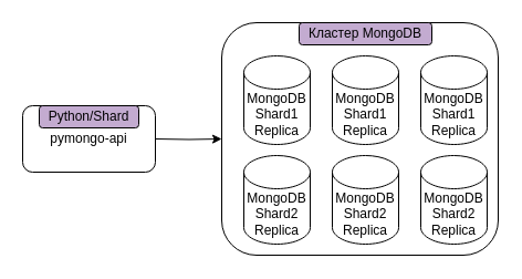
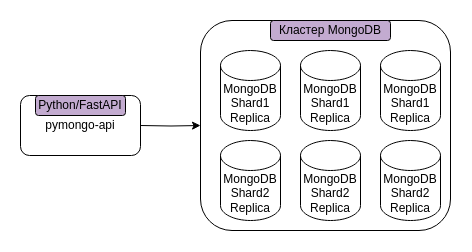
  <mxCell id="0" />
  <mxCell id="1" parent="0" />
  <mxCell id="2" style="edgeStyle=orthogonalEdgeStyle;rounded=0;orthogonalLoop=1;jettySize=auto;html=1;entryX=0;entryY=0.5;entryDx=0;entryDy=0;" parent="1" target="3" edge="1"><mxGeometry relative="1" as="geometry"><mxPoint x="140" y="125" as="sourcePoint" /></mxGeometry></mxCell>
  <mxCell id="3" value="" style="rounded=1;whiteSpace=wrap;html=1;container=0;" parent="1" vertex="1"><mxGeometry x="200" y="20" width="250" height="210" as="geometry" /></mxCell>
  <mxCell id="4" value="Кластер MongoDB" style="rounded=1;whiteSpace=wrap;html=1;fillColor=#C3ABD0;" parent="1" vertex="1"><mxGeometry x="270" y="20" width="120" height="20" as="geometry" /></mxCell>
  <mxCell id="5" value="MongoDB&lt;div&gt;Shard2 Replica&lt;/div&gt;" style="shape=cylinder3;whiteSpace=wrap;html=1;boundedLbl=1;backgroundOutline=1;size=15;container=0;" parent="1" vertex="1"><mxGeometry x="300" y="140" width="60" height="80" as="geometry" /></mxCell>
  <mxCell id="6" value="MongoDB&lt;div&gt;Shard1&lt;/div&gt;&lt;div&gt;&lt;span style=&quot;background-color: transparent; color: light-dark(rgb(0, 0, 0), rgb(255, 255, 255));&quot;&gt;Replica&lt;/span&gt;&lt;/div&gt;" style="shape=cylinder3;whiteSpace=wrap;html=1;boundedLbl=1;backgroundOutline=1;size=15;container=0;" parent="1" vertex="1"><mxGeometry x="300" y="50" width="60" height="80" as="geometry" /></mxCell>
  <mxCell id="7" value="pymongo-api" style="rounded=1;whiteSpace=wrap;html=1;" parent="1" vertex="1"><mxGeometry x="20" y="95" width="120" height="60" as="geometry" /></mxCell>
- <mxCell id="8" value="Python/Shard" style="rounded=1;whiteSpace=wrap;html=1;fillColor=#C3ABD0;" parent="1" vertex="1"><mxGeometry x="35" y="95" width="90" height="20" as="geometry" /></mxCell>
+ <mxCell id="8" value="Python/FastAPI" style="rounded=1;whiteSpace=wrap;html=1;fillColor=#C3ABD0;" parent="1" vertex="1"><mxGeometry x="35" y="95" width="90" height="20" as="geometry" /></mxCell>
  <mxCell id="9" value="MongoDB&lt;div&gt;Shard2 Replica&lt;/div&gt;" style="shape=cylinder3;whiteSpace=wrap;html=1;boundedLbl=1;backgroundOutline=1;size=15;container=0;" vertex="1" parent="1"><mxGeometry x="380" y="140" width="60" height="80" as="geometry" /></mxCell>
  <mxCell id="10" value="MongoDB&lt;div&gt;Shard1&lt;/div&gt;&lt;div&gt;&lt;span style=&quot;background-color: transparent; color: light-dark(rgb(0, 0, 0), rgb(255, 255, 255));&quot;&gt;Replica&lt;/span&gt;&lt;/div&gt;" style="shape=cylinder3;whiteSpace=wrap;html=1;boundedLbl=1;backgroundOutline=1;size=15;container=0;" vertex="1" parent="1"><mxGeometry x="380" y="50" width="60" height="80" as="geometry" /></mxCell>
  <mxCell id="11" value="MongoDB&lt;div&gt;Shard1&lt;/div&gt;&lt;div&gt;&lt;span style=&quot;background-color: transparent; color: light-dark(rgb(0, 0, 0), rgb(255, 255, 255));&quot;&gt;Replica&lt;/span&gt;&lt;/div&gt;" style="shape=cylinder3;whiteSpace=wrap;html=1;boundedLbl=1;backgroundOutline=1;size=15;container=0;" vertex="1" parent="1"><mxGeometry x="220" y="50" width="60" height="80" as="geometry" /></mxCell>
  <mxCell id="12" value="MongoDB&lt;div&gt;Shard2 Replica&lt;/div&gt;" style="shape=cylinder3;whiteSpace=wrap;html=1;boundedLbl=1;backgroundOutline=1;size=15;container=0;" vertex="1" parent="1"><mxGeometry x="220" y="140" width="60" height="80" as="geometry" /></mxCell>
